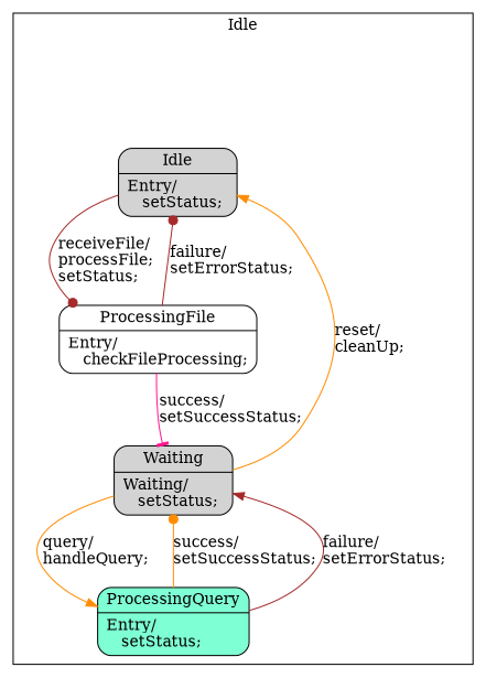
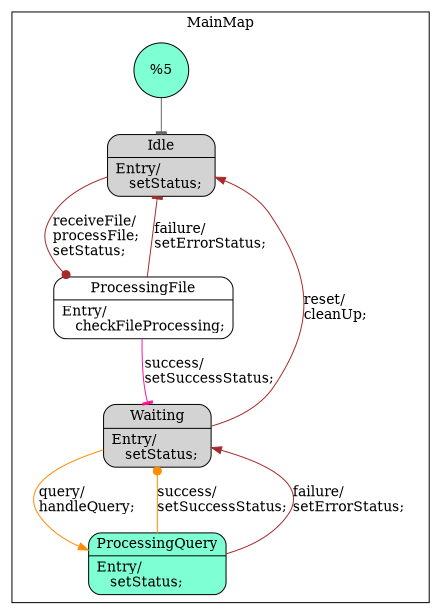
  digraph {
    node [fillcolor=lightgrey shape=Mrecord style=filled]
    edge [arrowhead=tee color=brown]
    n1 [label="{Idle|Entry/\l&nbsp;&nbsp;&nbsp;setStatus;\l}" width=1.5]
    n2 [fillcolor=white label="{ProcessingFile|Entry/\l&nbsp;&nbsp;&nbsp;checkFileProcessing;\l}" width=1.5]
-   n3 [label="{Waiting|Waiting/\l&nbsp;&nbsp;&nbsp;setStatus;\l}" width=1.5]
+   n3 [label="{Waiting|Entry/\l&nbsp;&nbsp;&nbsp;setStatus;\l}" width=1.5]
    n4 [fillcolor=aquamarine label="{ProcessingQuery|Entry/\l&nbsp;&nbsp;&nbsp;setStatus;\l}" width=1.5]
+   "%5" [fillcolor=aquamarine shape=circle width=0.25]
    subgraph cluster_1 {
-     label=Idle
+     label=MainMap
      n1
      n2
      n3
      n4
+     "%5"
    }
    n1 -> n2 [arrowhead=dot label="receiveFile/\lprocessFile;\lsetStatus;\l"]
-   n2 -> n1 [arrowhead=dot label="failure/\lsetErrorStatus;\l"]
+   n2 -> n1 [label="failure/\lsetErrorStatus;\l"]
    n2 -> n3 [color=deeppink label="success/\lsetSuccessStatus;\l"]
-   n3 -> n1 [arrowhead=normal color=darkorange label="reset/\lcleanUp;\l"]
+   n3 -> n1 [arrowhead=normal label="reset/\lcleanUp;\l"]
    n3 -> n4 [arrowhead=normal color=darkorange label="query/\lhandleQuery;\l"]
    n4 -> n3 [arrowhead=dot color=darkorange label="success/\lsetSuccessStatus;\l"]
    n4 -> n3 [arrowhead=normal label="failure/\lsetErrorStatus;\l"]
+   "%5" -> n1 [color=gray40]
  }
